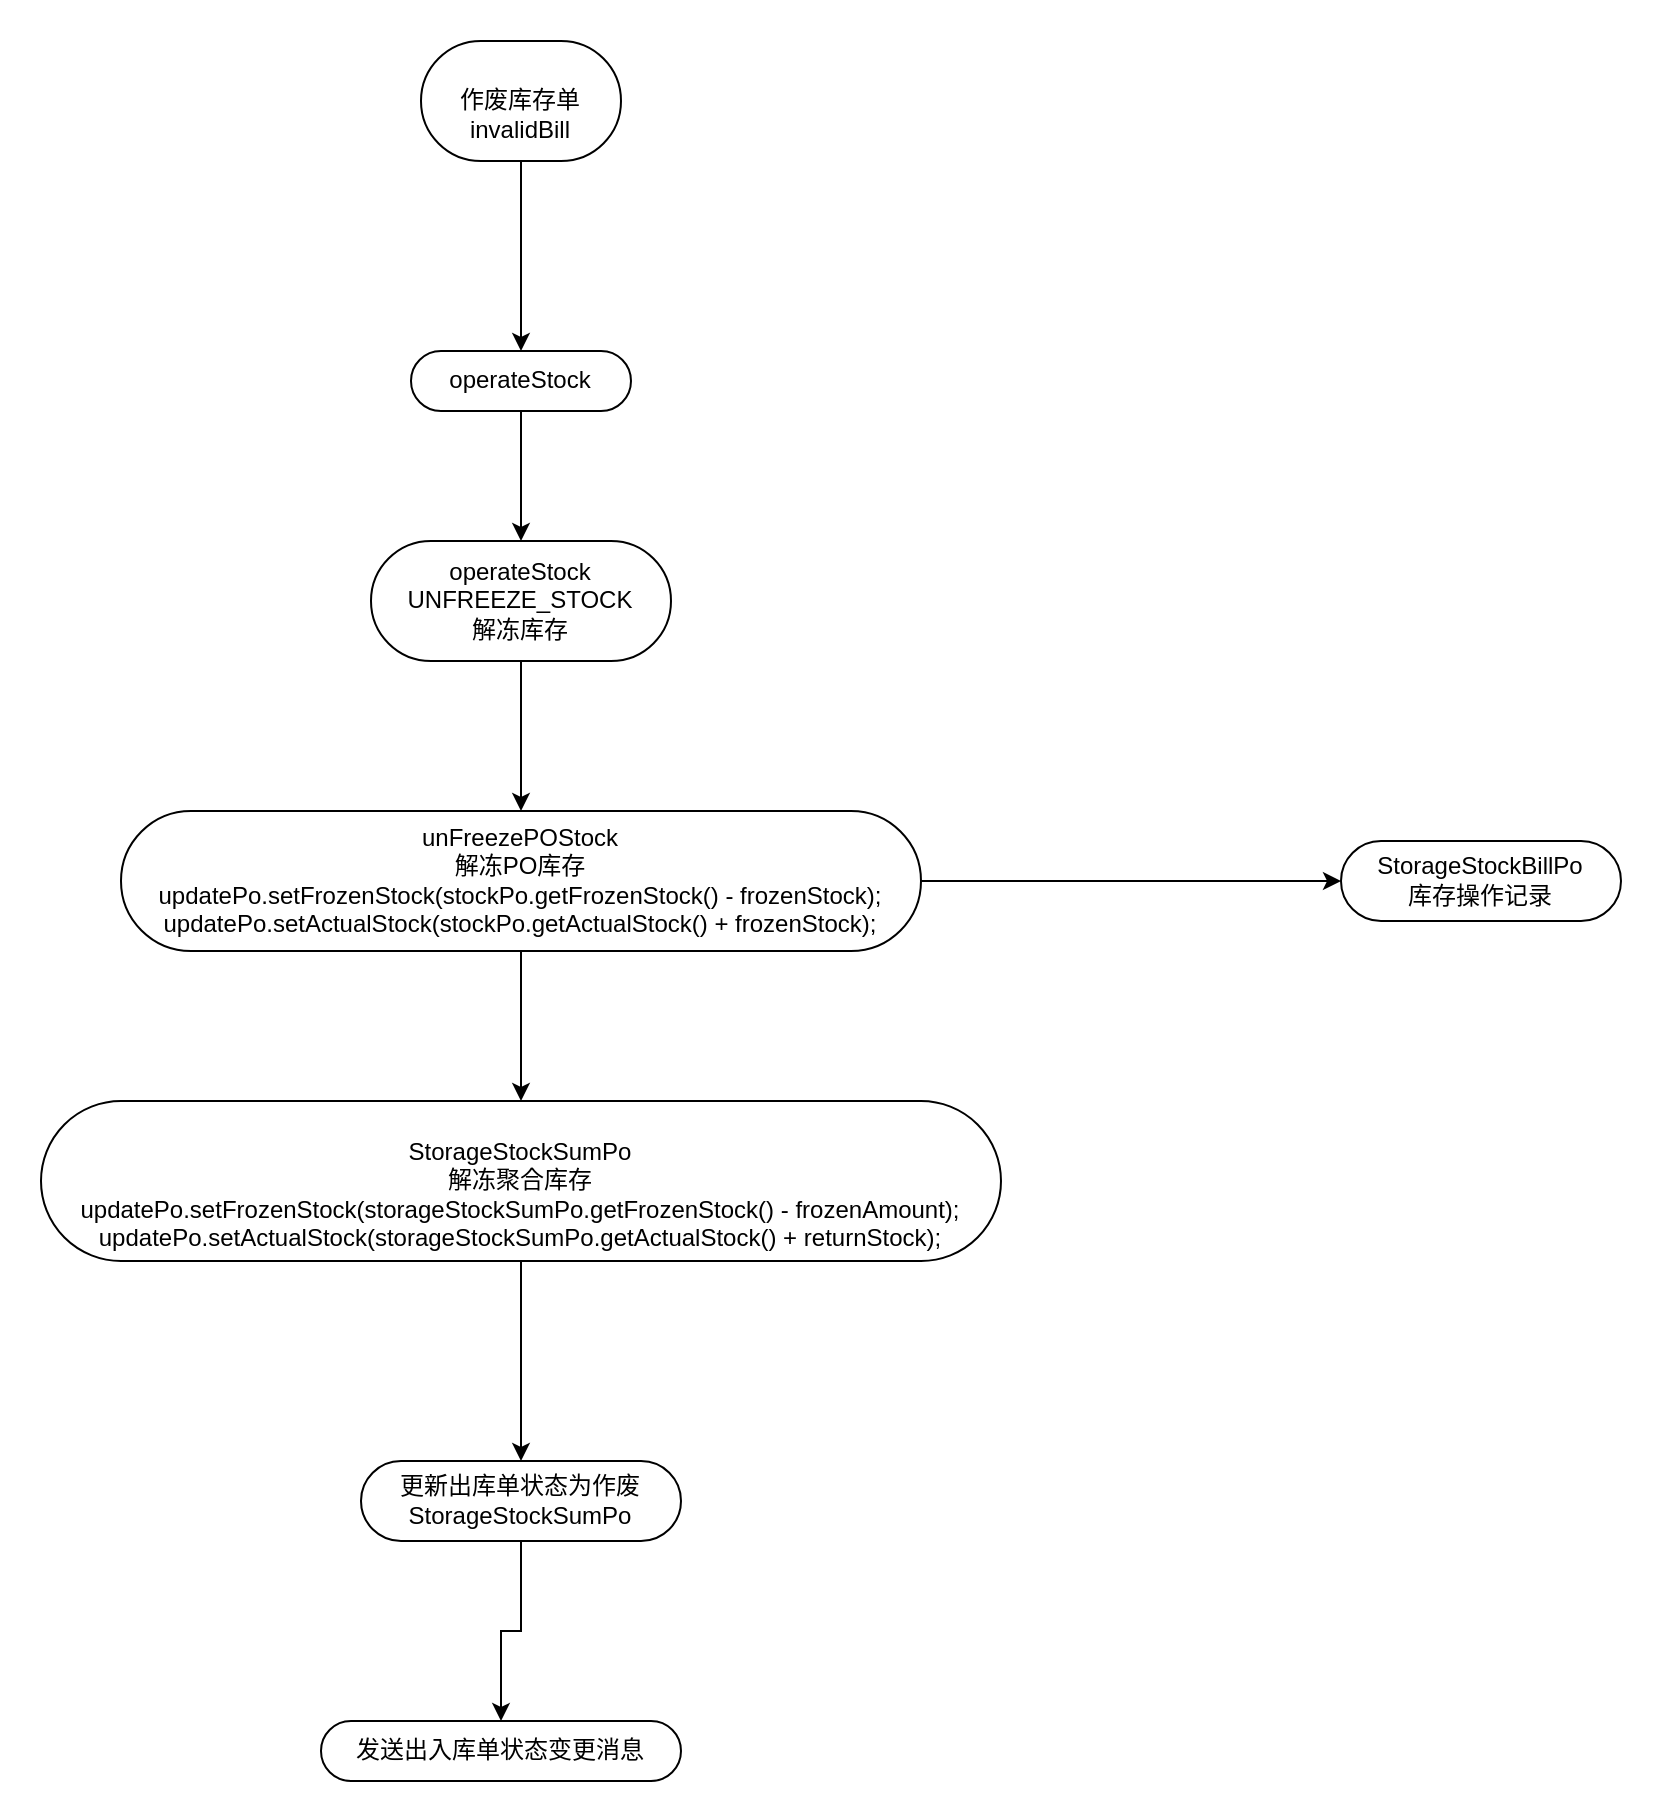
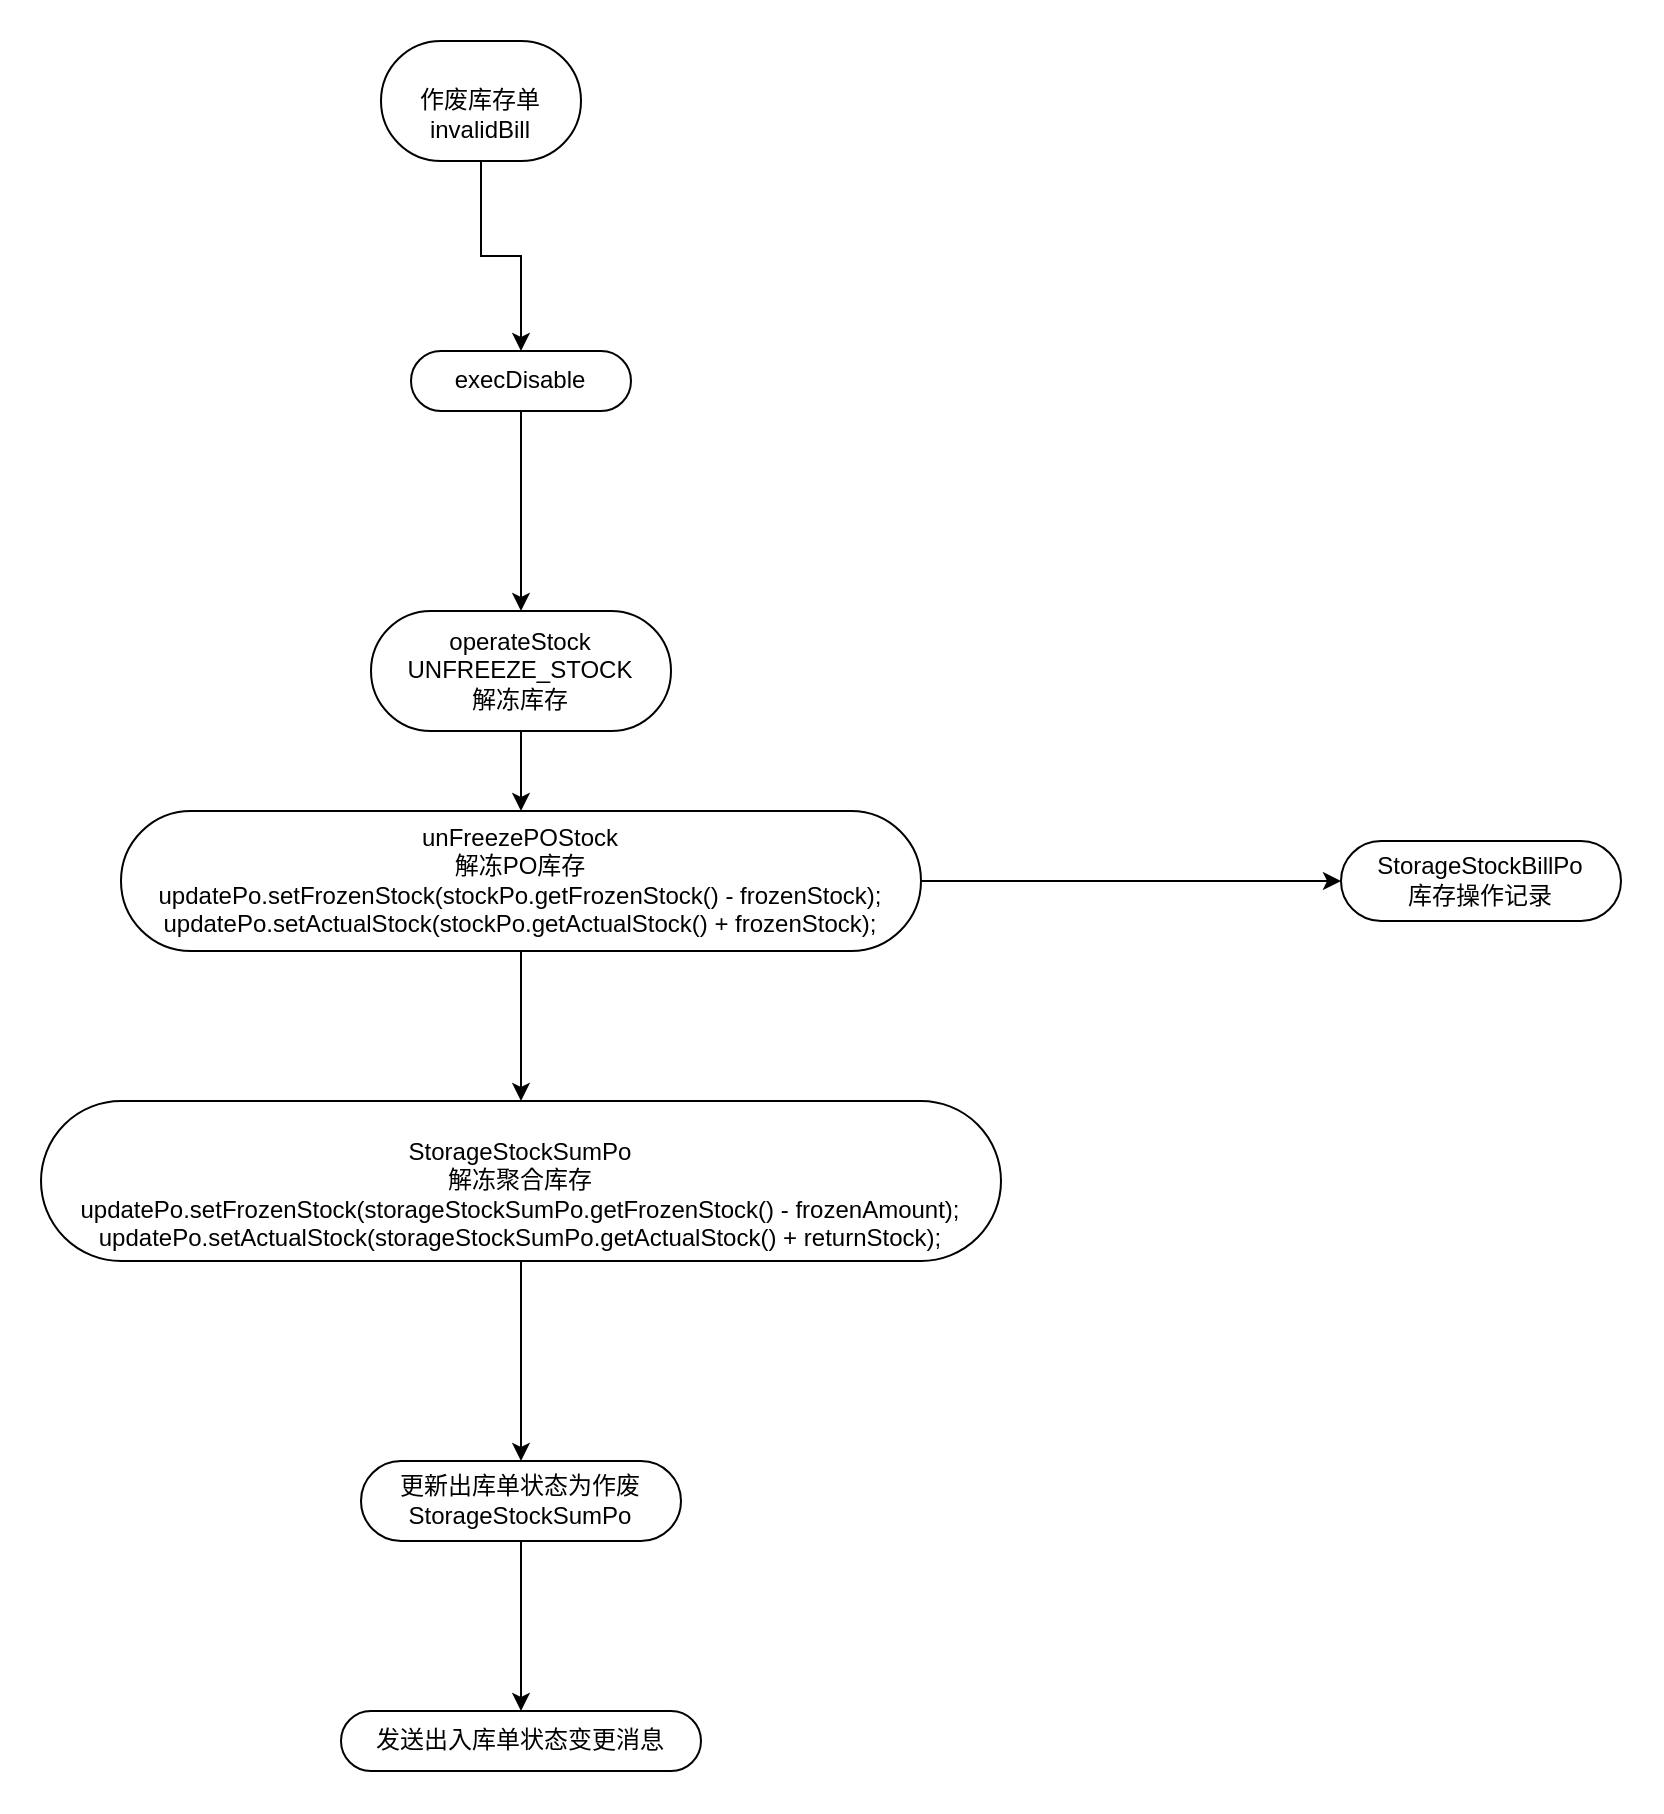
  <mxCell id="0" />
  <mxCell id="1" parent="0" />
  <mxCell id="2" value="" style="edgeStyle=orthogonalEdgeStyle;rounded=0;orthogonalLoop=1;jettySize=auto;html=1;" edge="1" parent="1" source="3" target="5"><mxGeometry relative="1" as="geometry" /></mxCell>
- <mxCell id="3" value="&lt;div&gt;&lt;br&gt;&lt;/div&gt;&lt;div&gt;作废库存单&lt;/div&gt;&lt;div&gt;invalidBill&lt;/div&gt;" style="whiteSpace=wrap;html=1;rounded=1;arcSize=50;align=center;verticalAlign=middle;strokeWidth=1;autosize=1;spacing=4;treeFolding=1;treeMoving=1;newEdgeStyle={&quot;edgeStyle&quot;:&quot;entityRelationEdgeStyle&quot;,&quot;startArrow&quot;:&quot;none&quot;,&quot;endArrow&quot;:&quot;none&quot;,&quot;segment&quot;:10,&quot;curved&quot;:1};direction=west;" vertex="1" parent="1"><mxGeometry x="210" y="20" width="100" height="60" as="geometry" /></mxCell>
+ <mxCell id="3" value="&lt;div&gt;&lt;br&gt;&lt;/div&gt;&lt;div&gt;作废库存单&lt;/div&gt;&lt;div&gt;invalidBill&lt;/div&gt;" style="whiteSpace=wrap;html=1;rounded=1;arcSize=50;align=center;verticalAlign=middle;strokeWidth=1;autosize=1;spacing=4;treeFolding=1;treeMoving=1;newEdgeStyle={&quot;edgeStyle&quot;:&quot;entityRelationEdgeStyle&quot;,&quot;startArrow&quot;:&quot;none&quot;,&quot;endArrow&quot;:&quot;none&quot;,&quot;segment&quot;:10,&quot;curved&quot;:1};direction=west;" vertex="1" parent="1"><mxGeometry x="190" y="20" width="100" height="60" as="geometry" /></mxCell>
  <mxCell id="4" value="" style="edgeStyle=orthogonalEdgeStyle;rounded=0;orthogonalLoop=1;jettySize=auto;html=1;" edge="1" parent="1" source="5" target="7"><mxGeometry relative="1" as="geometry" /></mxCell>
- <mxCell id="5" value="operateStock" style="whiteSpace=wrap;html=1;rounded=1;arcSize=50;align=center;verticalAlign=middle;strokeWidth=1;autosize=1;spacing=4;treeFolding=1;treeMoving=1;newEdgeStyle={&quot;edgeStyle&quot;:&quot;entityRelationEdgeStyle&quot;,&quot;startArrow&quot;:&quot;none&quot;,&quot;endArrow&quot;:&quot;none&quot;,&quot;segment&quot;:10,&quot;curved&quot;:1};direction=west;" vertex="1" parent="1"><mxGeometry x="205" y="175" width="110" height="30" as="geometry" /></mxCell>
+ <mxCell id="5" value="execDisable" style="whiteSpace=wrap;html=1;rounded=1;arcSize=50;align=center;verticalAlign=middle;strokeWidth=1;autosize=1;spacing=4;treeFolding=1;treeMoving=1;newEdgeStyle={&quot;edgeStyle&quot;:&quot;entityRelationEdgeStyle&quot;,&quot;startArrow&quot;:&quot;none&quot;,&quot;endArrow&quot;:&quot;none&quot;,&quot;segment&quot;:10,&quot;curved&quot;:1};direction=west;" vertex="1" parent="1"><mxGeometry x="205" y="175" width="110" height="30" as="geometry" /></mxCell>
  <mxCell id="6" value="" style="edgeStyle=orthogonalEdgeStyle;rounded=0;orthogonalLoop=1;jettySize=auto;html=1;" edge="1" parent="1" source="7" target="10"><mxGeometry relative="1" as="geometry" /></mxCell>
- <mxCell id="7" value="operateStock&lt;br&gt;UNFREEZE_STOCK&lt;br&gt;解冻库存&lt;br&gt;" style="whiteSpace=wrap;html=1;rounded=1;arcSize=50;align=center;verticalAlign=middle;strokeWidth=1;autosize=1;spacing=4;treeFolding=1;treeMoving=1;newEdgeStyle={&quot;edgeStyle&quot;:&quot;entityRelationEdgeStyle&quot;,&quot;startArrow&quot;:&quot;none&quot;,&quot;endArrow&quot;:&quot;none&quot;,&quot;segment&quot;:10,&quot;curved&quot;:1};direction=west;" vertex="1" parent="1"><mxGeometry x="185" y="270" width="150" height="60" as="geometry" /></mxCell>
+ <mxCell id="7" value="operateStock&lt;br&gt;UNFREEZE_STOCK&lt;br&gt;解冻库存&lt;br&gt;" style="whiteSpace=wrap;html=1;rounded=1;arcSize=50;align=center;verticalAlign=middle;strokeWidth=1;autosize=1;spacing=4;treeFolding=1;treeMoving=1;newEdgeStyle={&quot;edgeStyle&quot;:&quot;entityRelationEdgeStyle&quot;,&quot;startArrow&quot;:&quot;none&quot;,&quot;endArrow&quot;:&quot;none&quot;,&quot;segment&quot;:10,&quot;curved&quot;:1};direction=west;" vertex="1" parent="1"><mxGeometry x="185" y="305" width="150" height="60" as="geometry" /></mxCell>
  <mxCell id="8" value="" style="edgeStyle=orthogonalEdgeStyle;rounded=0;orthogonalLoop=1;jettySize=auto;html=1;" edge="1" parent="1" source="10" target="11"><mxGeometry relative="1" as="geometry" /></mxCell>
  <mxCell id="9" value="" style="edgeStyle=orthogonalEdgeStyle;rounded=0;orthogonalLoop=1;jettySize=auto;html=1;" edge="1" parent="1" source="10" target="13"><mxGeometry relative="1" as="geometry" /></mxCell>
  <mxCell id="10" value="unFreezePOStock&#10;解冻PO库存&#10;updatePo.setFrozenStock(stockPo.getFrozenStock() - frozenStock);&#10;updatePo.setActualStock(stockPo.getActualStock() + frozenStock);" style="whiteSpace=wrap;html=1;rounded=1;arcSize=50;align=center;verticalAlign=middle;strokeWidth=1;autosize=1;spacing=4;treeFolding=1;treeMoving=1;newEdgeStyle={&quot;edgeStyle&quot;:&quot;entityRelationEdgeStyle&quot;,&quot;startArrow&quot;:&quot;none&quot;,&quot;endArrow&quot;:&quot;none&quot;,&quot;segment&quot;:10,&quot;curved&quot;:1};direction=west;" vertex="1" parent="1"><mxGeometry x="60" y="405" width="400" height="70" as="geometry" /></mxCell>
  <mxCell id="11" value="&lt;div&gt;StorageStockBillPo&lt;/div&gt;&lt;div&gt;库存操作记录&lt;/div&gt;" style="whiteSpace=wrap;html=1;rounded=1;arcSize=50;align=center;verticalAlign=middle;strokeWidth=1;autosize=1;spacing=4;treeFolding=1;treeMoving=1;newEdgeStyle={&quot;edgeStyle&quot;:&quot;entityRelationEdgeStyle&quot;,&quot;startArrow&quot;:&quot;none&quot;,&quot;endArrow&quot;:&quot;none&quot;,&quot;segment&quot;:10,&quot;curved&quot;:1};direction=west;" vertex="1" parent="1"><mxGeometry x="670" y="420" width="140" height="40" as="geometry" /></mxCell>
  <mxCell id="12" value="" style="edgeStyle=orthogonalEdgeStyle;rounded=0;orthogonalLoop=1;jettySize=auto;html=1;" edge="1" parent="1" source="13" target="15"><mxGeometry relative="1" as="geometry" /></mxCell>
  <mxCell id="13" value="&lt;div&gt;&lt;br&gt;&lt;/div&gt;&lt;div&gt;StorageStockSumPo&lt;/div&gt;&lt;div&gt;解冻聚合库存&lt;/div&gt;&lt;div&gt;&lt;div&gt;updatePo.setFrozenStock(storageStockSumPo.getFrozenStock() - frozenAmount);&lt;/div&gt;&lt;div&gt;updatePo.setActualStock(storageStockSumPo.getActualStock() + returnStock);&lt;/div&gt;&lt;/div&gt;" style="whiteSpace=wrap;html=1;rounded=1;arcSize=50;align=center;verticalAlign=middle;strokeWidth=1;autosize=1;spacing=4;treeFolding=1;treeMoving=1;newEdgeStyle={&quot;edgeStyle&quot;:&quot;entityRelationEdgeStyle&quot;,&quot;startArrow&quot;:&quot;none&quot;,&quot;endArrow&quot;:&quot;none&quot;,&quot;segment&quot;:10,&quot;curved&quot;:1};direction=west;" vertex="1" parent="1"><mxGeometry y="550" width="480" height="80" as="geometry" x="20" /></mxCell>
  <mxCell id="14" value="" style="edgeStyle=orthogonalEdgeStyle;rounded=0;orthogonalLoop=1;jettySize=auto;html=1;" edge="1" parent="1" source="15" target="16"><mxGeometry relative="1" as="geometry" /></mxCell>
  <mxCell id="15" value="&lt;div&gt;更新出库单状态为作废&lt;/div&gt;&lt;div&gt;StorageStockSumPo&lt;/div&gt;" style="whiteSpace=wrap;html=1;rounded=1;arcSize=50;align=center;verticalAlign=middle;strokeWidth=1;autosize=1;spacing=4;treeFolding=1;treeMoving=1;newEdgeStyle={&quot;edgeStyle&quot;:&quot;entityRelationEdgeStyle&quot;,&quot;startArrow&quot;:&quot;none&quot;,&quot;endArrow&quot;:&quot;none&quot;,&quot;segment&quot;:10,&quot;curved&quot;:1};direction=west;" vertex="1" parent="1"><mxGeometry x="180" y="730" width="160" height="40" as="geometry" /></mxCell>
- <mxCell id="16" value="发送出入库单状态变更消息" style="whiteSpace=wrap;html=1;rounded=1;arcSize=50;align=center;verticalAlign=middle;strokeWidth=1;autosize=1;spacing=4;treeFolding=1;treeMoving=1;newEdgeStyle={&quot;edgeStyle&quot;:&quot;entityRelationEdgeStyle&quot;,&quot;startArrow&quot;:&quot;none&quot;,&quot;endArrow&quot;:&quot;none&quot;,&quot;segment&quot;:10,&quot;curved&quot;:1};direction=west;" vertex="1" parent="1"><mxGeometry x="160" y="860" width="180" height="30" as="geometry" /></mxCell>
+ <mxCell id="16" value="发送出入库单状态变更消息" style="whiteSpace=wrap;html=1;rounded=1;arcSize=50;align=center;verticalAlign=middle;strokeWidth=1;autosize=1;spacing=4;treeFolding=1;treeMoving=1;newEdgeStyle={&quot;edgeStyle&quot;:&quot;entityRelationEdgeStyle&quot;,&quot;startArrow&quot;:&quot;none&quot;,&quot;endArrow&quot;:&quot;none&quot;,&quot;segment&quot;:10,&quot;curved&quot;:1};direction=west;" vertex="1" parent="1"><mxGeometry x="170" y="855" width="180" height="30" as="geometry" /></mxCell>
